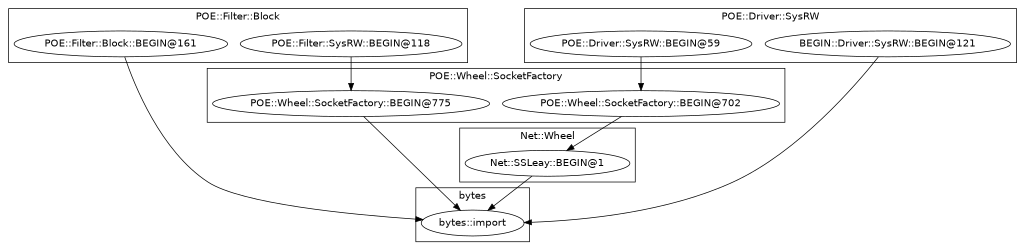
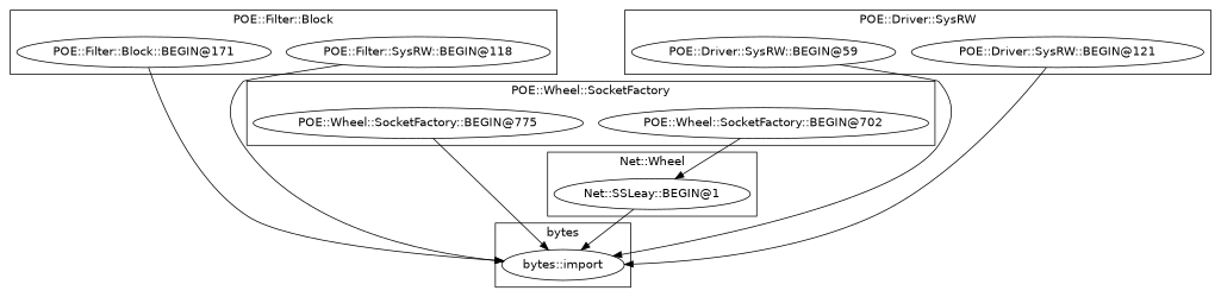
  digraph {
    fontname="DejaVu Sans"
    node [fontname="DejaVu Sans"]
    edge [fontname="DejaVu Sans"]
    n1 [label="POE::Filter::SysRW::BEGIN@118"]
-   "POE::Filter::Block::BEGIN@161"
+   "POE::Filter::Block::BEGIN@161" [label="POE::Filter::Block::BEGIN@171"]
    "Net::SSLeay::BEGIN@1"
    "POE::Wheel::SocketFactory::BEGIN@775"
    "POE::Wheel::SocketFactory::BEGIN@702"
    "bytes::import"
    "POE::Driver::SysRW::BEGIN@59"
-   "POE::Driver::SysRW::BEGIN@121" [label="BEGIN::Driver::SysRW::BEGIN@121"]
+   "POE::Driver::SysRW::BEGIN@121"
    subgraph cluster_1 {
      label="POE::Filter::Block"
      n1
      "POE::Filter::Block::BEGIN@161"
    }
    subgraph cluster_2 {
      label="Net::Wheel"
      "Net::SSLeay::BEGIN@1"
    }
    subgraph cluster_3 {
      label="POE::Wheel::SocketFactory"
      "POE::Wheel::SocketFactory::BEGIN@775"
      "POE::Wheel::SocketFactory::BEGIN@702"
    }
    subgraph cluster_4 {
      label=bytes
      "bytes::import"
    }
    subgraph cluster_5 {
      label="POE::Driver::SysRW"
      "POE::Driver::SysRW::BEGIN@59"
      "POE::Driver::SysRW::BEGIN@121"
    }
-   n1 -> "POE::Wheel::SocketFactory::BEGIN@775"
+   n1 -> "bytes::import"
    "POE::Filter::Block::BEGIN@161" -> "bytes::import"
    "Net::SSLeay::BEGIN@1" -> "bytes::import"
    "POE::Wheel::SocketFactory::BEGIN@775" -> "bytes::import"
    "POE::Wheel::SocketFactory::BEGIN@702" -> "Net::SSLeay::BEGIN@1"
-   "POE::Driver::SysRW::BEGIN@59" -> "POE::Wheel::SocketFactory::BEGIN@702"
+   "POE::Driver::SysRW::BEGIN@59" -> "bytes::import"
    "POE::Driver::SysRW::BEGIN@121" -> "bytes::import"
  }
